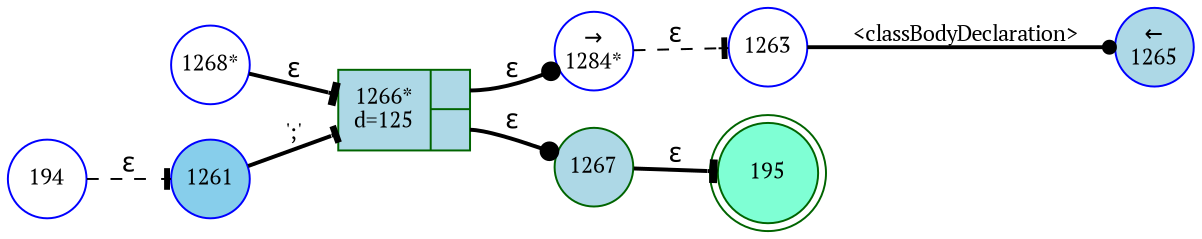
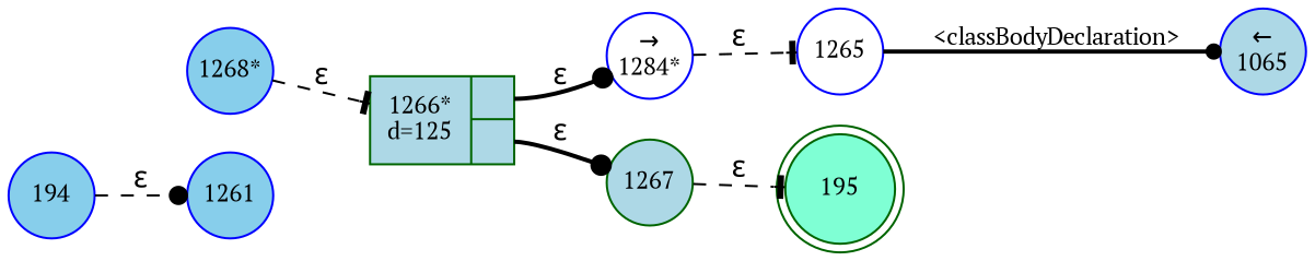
  digraph {
    fontname="PT Serif"
    rankdir=LR
    node [color=blue fillcolor=lightblue fixedsize=true fontname="PT Serif" fontsize=11 shape=circle style=filled peripheries=1]
    edge [arrowhead=tee fontname="PT Serif" style=bold]
    n1 [color=darkgreen fillcolor=aquamarine label=195 shape=doublecircle width=.6 peripheries=""]
    n2 [fillcolor=white label="&rarr;\n1284*" width=.55]
-   n3 [fillcolor=white label=1263 width=.55]
-   n4 [label="&larr;\n1265" width=.55]
-   n5 [fillcolor=white label="1268*" width=.55]
+   n3 [fillcolor=white label=1265 width=.55]
+   n4 [label="&larr;\n1065" width=.55]
+   n5 [fillcolor=skyblue label="1268*" width=.55]
    n6 [color=darkgreen fixedsize=false label="{1266*\nd=125|{<p0>|<p1>}}" shape=record]
-   n7 [fillcolor=white label=194 width=.55]
+   n7 [fillcolor=skyblue label=194 width=.55]
    n8 [fillcolor=skyblue label=1261 width=.55]
    n9 [color=darkgreen label=1267 width=.55]
    n2 -> n3 [label="&epsilon;" style=dashed]
    n3 -> n4 [arrowhead=dot arrowsize=.7 fontsize=11 label="<classBodyDeclaration>"]
-   n5 -> n6 [label="&epsilon;"]
+   n5 -> n6 [label="&epsilon;" style=dashed]
    n6 -> n2 [arrowhead=dot label="&epsilon;" tailport=p0]
    n6 -> n9 [arrowhead=dot label="&epsilon;" tailport=p1]
-   n7 -> n8 [label="&epsilon;" style=dashed]
-   n8 -> n6 [arrowsize=.7 fontsize=11 label="';'"]
-   n9 -> n1 [label="&epsilon;"]
+   n7 -> n8 [arrowhead=dot label="&epsilon;" style=dashed]
+   n9 -> n1 [label="&epsilon;" style=dashed]
  }
